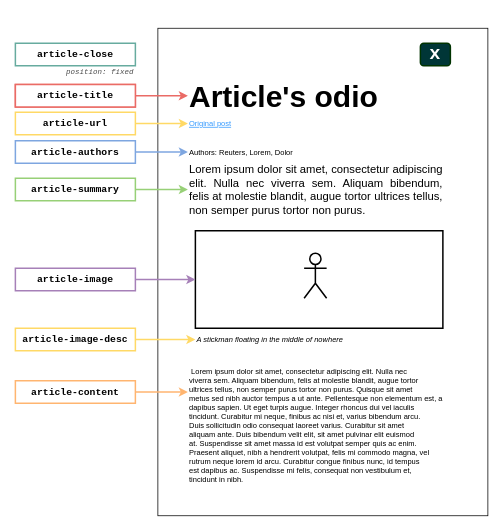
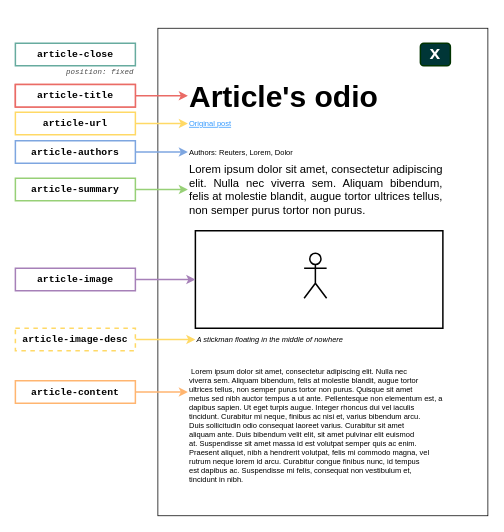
  <mxCell id="0" />
  <mxCell id="1" parent="0" />
  <mxCell id="2" value="" style="rounded=0;whiteSpace=wrap;html=1;strokeColor=default;fontSize=10;fontColor=#003637;fillColor=#FFFFFF;movable=1;resizable=1;rotatable=1;deletable=1;editable=1;connectable=1;" parent="1" vertex="1"><mxGeometry x="210" y="20" width="440" height="650" as="geometry" /></mxCell>
  <mxCell id="3" value="&lt;b&gt;&lt;font color=&quot;#000000&quot; style=&quot;font-size: 40px;&quot;&gt;Article's odio&lt;/font&gt;&lt;/b&gt;" style="text;html=1;strokeColor=none;fillColor=none;align=left;verticalAlign=middle;whiteSpace=wrap;rounded=0;fontSize=10;fontColor=#003637;" parent="1" vertex="1"><mxGeometry x="250" y="80" width="360" height="60" as="geometry" /></mxCell>
  <mxCell id="4" value="&lt;div style=&quot;text-align: justify;&quot;&gt;&lt;span style=&quot;font-size: 15px; background-color: initial;&quot;&gt;Lorem ipsum dolor sit amet, consectetur adipiscing elit. Nulla nec viverra sem. Aliquam bibendum, felis at molestie blandit, augue tortor ultrices tellus, non semper purus tortor non purus.&lt;/span&gt;&lt;/div&gt;" style="text;html=1;strokeColor=none;fillColor=none;align=left;verticalAlign=middle;whiteSpace=wrap;rounded=0;fontSize=10;fontColor=#000000;" parent="1" vertex="1"><mxGeometry x="250" y="200" width="340" height="70" as="geometry" /></mxCell>
  <mxCell id="5" value="&lt;p&gt;&lt;/p&gt;&lt;div style=&quot;text-align: justify;&quot;&gt;&lt;span style=&quot;background-color: initial;&quot;&gt;&amp;nbsp;Lorem ipsum dolor sit amet, consectetur adipiscing elit. Nulla nec&lt;/span&gt;&lt;/div&gt;&lt;div style=&quot;text-align: justify;&quot;&gt;&lt;span style=&quot;background-color: initial;&quot;&gt;viverra sem. Aliquam bibendum, felis at molestie blandit, augue tortor&lt;/span&gt;&lt;/div&gt;&lt;div style=&quot;text-align: justify;&quot;&gt;&lt;span style=&quot;background-color: initial;&quot;&gt;ultrices tellus, non semper purus tortor non purus. Quisque sit amet&lt;/span&gt;&lt;/div&gt;&lt;div style=&quot;text-align: justify;&quot;&gt;&lt;span style=&quot;background-color: initial;&quot;&gt;metus sed nibh auctor tempus a ut ante. Pellentesque non elementum est, a&lt;/span&gt;&lt;/div&gt;&lt;div style=&quot;text-align: justify;&quot;&gt;&lt;span style=&quot;background-color: initial;&quot;&gt;dapibus sapien. Ut eget turpis augue. Integer rhoncus dui vel iaculis&lt;/span&gt;&lt;/div&gt;&lt;div style=&quot;text-align: justify;&quot;&gt;&lt;span style=&quot;background-color: initial;&quot;&gt;tincidunt. Curabitur mi neque, finibus ac nisi et, varius bibendum arcu.&lt;/span&gt;&lt;/div&gt;&lt;div style=&quot;text-align: justify;&quot;&gt;&lt;span style=&quot;background-color: initial;&quot;&gt;Duis sollicitudin odio consequat laoreet varius. Curabitur sit amet&lt;/span&gt;&lt;/div&gt;&lt;div style=&quot;text-align: justify;&quot;&gt;&lt;span style=&quot;background-color: initial;&quot;&gt;aliquam ante. Duis bibendum velit elit, sit amet pulvinar elit euismod&lt;/span&gt;&lt;/div&gt;&lt;div style=&quot;text-align: justify;&quot;&gt;&lt;span style=&quot;background-color: initial;&quot;&gt;at. Suspendisse sit amet massa id est volutpat semper quis ac enim.&lt;/span&gt;&lt;/div&gt;&lt;div style=&quot;text-align: justify;&quot;&gt;&lt;span style=&quot;background-color: initial;&quot;&gt;Praesent aliquet, nibh a hendrerit volutpat, felis mi commodo magna, vel&lt;/span&gt;&lt;/div&gt;&lt;div style=&quot;text-align: justify;&quot;&gt;&lt;span style=&quot;background-color: initial;&quot;&gt;rutrum neque lorem id arcu. Curabitur congue finibus nunc, id tempus&lt;/span&gt;&lt;/div&gt;&lt;div style=&quot;text-align: justify;&quot;&gt;&lt;span style=&quot;background-color: initial;&quot;&gt;est dapibus ac. Suspendisse mi felis, consequat non vestibulum et,&lt;/span&gt;&lt;/div&gt;&lt;div style=&quot;text-align: justify;&quot;&gt;&lt;span style=&quot;background-color: initial;&quot;&gt;tincidunt in nibh.&lt;/span&gt;&lt;span style=&quot;background-color: initial;&quot;&gt;&amp;nbsp;&lt;/span&gt;&lt;/div&gt;&lt;p&gt;&lt;/p&gt;" style="text;html=1;strokeColor=none;fillColor=none;align=left;verticalAlign=middle;whiteSpace=wrap;rounded=0;fontSize=10;fontColor=#000000;" parent="1" vertex="1"><mxGeometry x="250" y="460" width="340" height="180" as="geometry" /></mxCell>
  <mxCell id="6" style="edgeStyle=orthogonalEdgeStyle;rounded=0;orthogonalLoop=1;jettySize=auto;html=1;entryX=0;entryY=0.5;entryDx=0;entryDy=0;strokeColor=#EA6B66;fontSize=10;fontColor=#000000;strokeWidth=2;" parent="1" source="7" target="3" edge="1"><mxGeometry relative="1" as="geometry" /></mxCell>
  <mxCell id="7" value="&lt;b&gt;&lt;font style=&quot;font-size: 13px;&quot; face=&quot;Courier New&quot;&gt;article-title&lt;/font&gt;&lt;/b&gt;" style="rounded=0;whiteSpace=wrap;html=1;strokeColor=#EA6B66;fontSize=10;fontColor=#000000;fillColor=#FFFFFF;strokeWidth=2;align=center;" parent="1" vertex="1"><mxGeometry x="20" y="95" width="160" height="30" as="geometry" /></mxCell>
  <mxCell id="8" value="&lt;b&gt;&lt;font style=&quot;font-size: 13px;&quot; face=&quot;Courier New&quot;&gt;article-title&lt;/font&gt;&lt;/b&gt;" style="rounded=0;whiteSpace=wrap;html=1;strokeColor=#EA6B66;fontSize=10;fontColor=#000000;fillColor=#FFFFFF;strokeWidth=2;align=center;" parent="1" vertex="1"><mxGeometry x="20" y="95" width="160" height="30" as="geometry" /></mxCell>
  <mxCell id="9" style="edgeStyle=orthogonalEdgeStyle;rounded=0;orthogonalLoop=1;jettySize=auto;html=1;entryX=0;entryY=0.5;entryDx=0;entryDy=0;strokeColor=#97D077;strokeWidth=2;fontFamily=Courier New;fontSize=13;fontColor=#000000;" parent="1" source="10" target="4" edge="1"><mxGeometry relative="1" as="geometry" /></mxCell>
  <mxCell id="10" value="&lt;b&gt;&lt;font style=&quot;font-size: 13px;&quot; face=&quot;Courier New&quot;&gt;article-summary&lt;/font&gt;&lt;/b&gt;" style="rounded=0;whiteSpace=wrap;html=1;strokeColor=#97D077;fontSize=10;fontColor=#000000;fillColor=#FFFFFF;strokeWidth=2;align=center;" parent="1" vertex="1"><mxGeometry x="20" y="220" width="160" height="30" as="geometry" /></mxCell>
  <mxCell id="11" style="edgeStyle=orthogonalEdgeStyle;rounded=0;orthogonalLoop=1;jettySize=auto;html=1;entryX=0;entryY=0.25;entryDx=0;entryDy=0;strokeColor=#FFB570;strokeWidth=2;fontFamily=Courier New;fontSize=13;fontColor=#000000;" parent="1" source="12" target="5" edge="1"><mxGeometry relative="1" as="geometry" /></mxCell>
  <mxCell id="12" value="&lt;b&gt;&lt;font style=&quot;font-size: 13px;&quot; face=&quot;Courier New&quot;&gt;article-content&lt;/font&gt;&lt;/b&gt;" style="rounded=0;whiteSpace=wrap;html=1;strokeColor=#FFB570;fontSize=10;fontColor=#000000;fillColor=#FFFFFF;strokeWidth=2;align=center;" parent="1" vertex="1"><mxGeometry x="20" y="490" width="160" height="30" as="geometry" /></mxCell>
  <mxCell id="13" value="&lt;p&gt;&lt;/p&gt;&lt;div style=&quot;text-align: justify;&quot;&gt;Authors: Reuters, Lorem, Dolor&lt;/div&gt;&lt;p&gt;&lt;/p&gt;" style="text;html=1;strokeColor=none;fillColor=none;align=left;verticalAlign=middle;whiteSpace=wrap;rounded=0;fontSize=10;fontColor=#000000;" parent="1" vertex="1"><mxGeometry x="250" y="170" width="340" height="30" as="geometry" /></mxCell>
  <mxCell id="14" style="edgeStyle=orthogonalEdgeStyle;rounded=0;orthogonalLoop=1;jettySize=auto;html=1;entryX=0;entryY=0.5;entryDx=0;entryDy=0;strokeColor=#7EA6E0;strokeWidth=2;fontFamily=Courier New;fontSize=13;fontColor=#000000;" parent="1" source="15" target="13" edge="1"><mxGeometry relative="1" as="geometry" /></mxCell>
  <mxCell id="15" value="&lt;b&gt;&lt;font style=&quot;font-size: 13px;&quot; face=&quot;Courier New&quot;&gt;article-authors&lt;/font&gt;&lt;/b&gt;" style="rounded=0;whiteSpace=wrap;html=1;strokeColor=#7EA6E0;fontSize=10;fontColor=#000000;fillColor=#FFFFFF;strokeWidth=2;align=center;" parent="1" vertex="1"><mxGeometry x="20" y="170" width="160" height="30" as="geometry" /></mxCell>
  <mxCell id="16" value="" style="rounded=0;whiteSpace=wrap;html=1;strokeColor=#000000;strokeWidth=2;fontFamily=Courier New;fontSize=40;fontColor=#000000;fillColor=#FFFFFF;" parent="1" vertex="1"><mxGeometry x="260" y="290" width="330" height="130" as="geometry" /></mxCell>
  <mxCell id="17" value="" style="shape=umlActor;verticalLabelPosition=bottom;verticalAlign=top;html=1;outlineConnect=0;strokeColor=#000000;strokeWidth=2;fontFamily=Courier New;fontSize=40;fontColor=#000000;fillColor=#FFFFFF;" parent="1" vertex="1"><mxGeometry x="405" y="320" width="30" height="60" as="geometry" /></mxCell>
  <mxCell id="18" style="edgeStyle=orthogonalEdgeStyle;rounded=0;orthogonalLoop=1;jettySize=auto;html=1;entryX=0;entryY=0.5;entryDx=0;entryDy=0;strokeColor=#A680B8;strokeWidth=2;fontFamily=Courier New;fontSize=40;fontColor=#000000;" parent="1" source="19" target="16" edge="1"><mxGeometry relative="1" as="geometry" /></mxCell>
  <mxCell id="19" value="&lt;b&gt;&lt;font style=&quot;font-size: 13px;&quot; face=&quot;Courier New&quot;&gt;article-image&lt;/font&gt;&lt;/b&gt;" style="rounded=0;whiteSpace=wrap;html=1;strokeColor=#A680B8;fontSize=10;fontColor=#000000;fillColor=#FFFFFF;strokeWidth=2;align=center;" parent="1" vertex="1"><mxGeometry x="20" y="340" width="160" height="30" as="geometry" /></mxCell>
  <mxCell id="20" value="&lt;p&gt;&lt;/p&gt;&lt;div style=&quot;text-align: justify;&quot;&gt;&lt;i&gt;A stickman floating in the middle of nowhere&lt;/i&gt;&lt;/div&gt;&lt;p&gt;&lt;/p&gt;" style="text;html=1;strokeColor=none;fillColor=none;align=left;verticalAlign=middle;whiteSpace=wrap;rounded=0;fontSize=10;fontColor=#000000;" parent="1" vertex="1"><mxGeometry x="260" y="420" width="330" height="30" as="geometry" /></mxCell>
  <mxCell id="21" style="edgeStyle=orthogonalEdgeStyle;rounded=0;orthogonalLoop=1;jettySize=auto;html=1;entryX=0;entryY=0.5;entryDx=0;entryDy=0;strokeColor=#FFD966;strokeWidth=2;fontFamily=Courier New;fontSize=40;fontColor=#000000;" parent="1" source="22" target="20" edge="1"><mxGeometry relative="1" as="geometry" /></mxCell>
- <mxCell id="22" value="&lt;b&gt;&lt;font style=&quot;font-size: 13px;&quot; face=&quot;Courier New&quot;&gt;article-image-desc&lt;/font&gt;&lt;/b&gt;" style="rounded=0;whiteSpace=wrap;html=1;strokeColor=#FFD966;fontSize=10;fontColor=#000000;fillColor=#FFFFFF;strokeWidth=2;align=center;" parent="1" vertex="1"><mxGeometry x="20" y="420" width="160" height="30" as="geometry" /></mxCell>
+ <mxCell id="22" value="&lt;b&gt;&lt;font style=&quot;font-size: 13px;&quot; face=&quot;Courier New&quot;&gt;article-image-desc&lt;/font&gt;&lt;/b&gt;" style="rounded=0;whiteSpace=wrap;html=1;strokeColor=#FFD966;fontSize=10;fontColor=#000000;fillColor=#FFFFFF;strokeWidth=2;align=center;dashed=1;" parent="1" vertex="1"><mxGeometry x="20" y="420" width="160" height="30" as="geometry" /></mxCell>
  <mxCell id="23" value="&lt;p style=&quot;line-height: 140%;&quot;&gt;&lt;font size=&quot;1&quot; color=&quot;#ffffff&quot; style=&quot;&quot;&gt;&lt;b style=&quot;font-size: 25px;&quot;&gt;x&lt;/b&gt;&lt;/font&gt;&lt;/p&gt;" style="rounded=1;whiteSpace=wrap;html=1;strokeColor=#003300;strokeWidth=2;fontFamily=Courier New;fontSize=40;fontColor=#000000;fillColor=#003637;align=center;" parent="1" vertex="1"><mxGeometry x="560" y="40" width="40" height="30" as="geometry" /></mxCell>
  <mxCell id="24" value="&lt;b&gt;&lt;font style=&quot;font-size: 13px;&quot; face=&quot;Courier New&quot;&gt;article-close&lt;/font&gt;&lt;/b&gt;" style="rounded=0;whiteSpace=wrap;html=1;strokeColor=#67AB9F;fontSize=10;fontColor=#000000;fillColor=#FFFFFF;strokeWidth=2;align=center;" parent="1" vertex="1"><mxGeometry x="20" y="40" width="160" height="30" as="geometry" /></mxCell>
  <mxCell id="25" value="&lt;p&gt;&lt;/p&gt;&lt;div style=&quot;text-align: justify;&quot;&gt;&lt;font color=&quot;#3399ff&quot;&gt;&lt;u&gt;Original post&lt;/u&gt;&lt;/font&gt;&lt;/div&gt;&lt;p&gt;&lt;/p&gt;" style="text;html=1;strokeColor=none;fillColor=none;align=left;verticalAlign=middle;whiteSpace=wrap;rounded=0;fontSize=10;fontColor=#000000;" parent="1" vertex="1"><mxGeometry x="250" y="132" width="340" height="30" as="geometry" /></mxCell>
  <mxCell id="26" style="edgeStyle=orthogonalEdgeStyle;rounded=0;orthogonalLoop=1;jettySize=auto;html=1;entryX=0;entryY=0.5;entryDx=0;entryDy=0;strokeColor=#FFD966;strokeWidth=2;fontFamily=Courier New;fontSize=25;fontColor=#3399FF;" parent="1" source="27" target="25" edge="1"><mxGeometry relative="1" as="geometry" /></mxCell>
  <mxCell id="27" value="&lt;b&gt;&lt;font style=&quot;font-size: 13px;&quot; face=&quot;Courier New&quot;&gt;article-url&lt;/font&gt;&lt;/b&gt;" style="rounded=0;whiteSpace=wrap;html=1;strokeColor=#FFD966;fontSize=10;fontColor=#000000;fillColor=#FFFFFF;strokeWidth=2;align=center;" parent="1" vertex="1"><mxGeometry x="20" y="132" width="160" height="30" as="geometry" /></mxCell>
  <mxCell id="28" value="position: fixed" style="text;html=1;strokeColor=none;fillColor=none;align=right;verticalAlign=middle;whiteSpace=wrap;rounded=0;strokeWidth=2;fontFamily=Courier New;fontSize=10;fontColor=#4D4D4D;fontStyle=2" parent="1" vertex="1"><mxGeometry x="20" y="63" width="160" height="30" as="geometry" /></mxCell>
